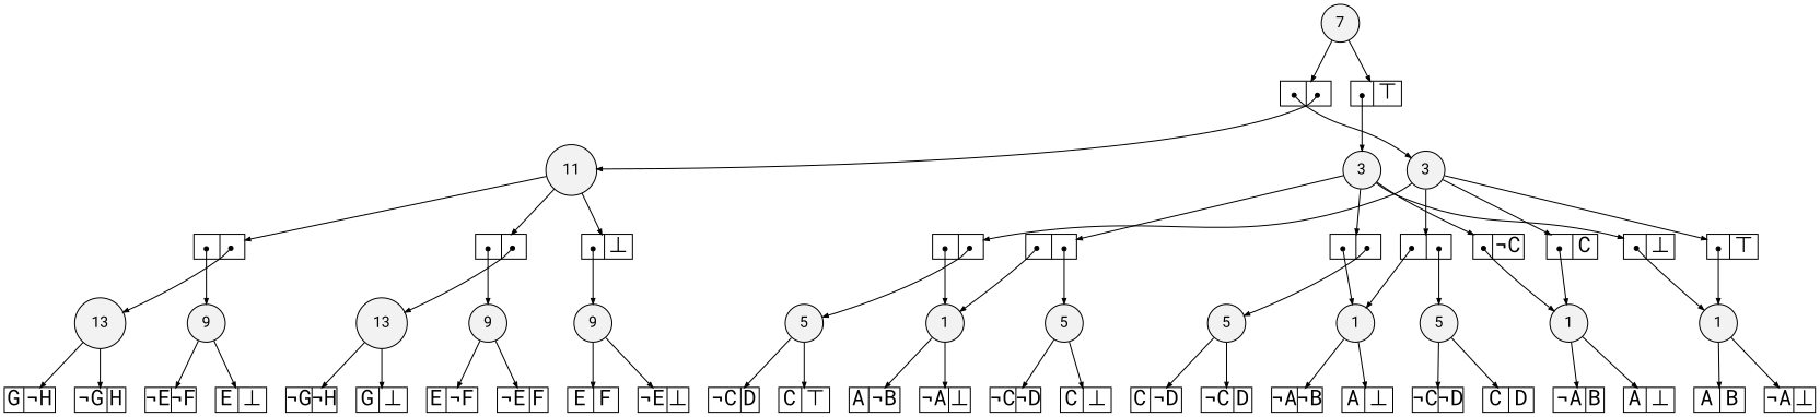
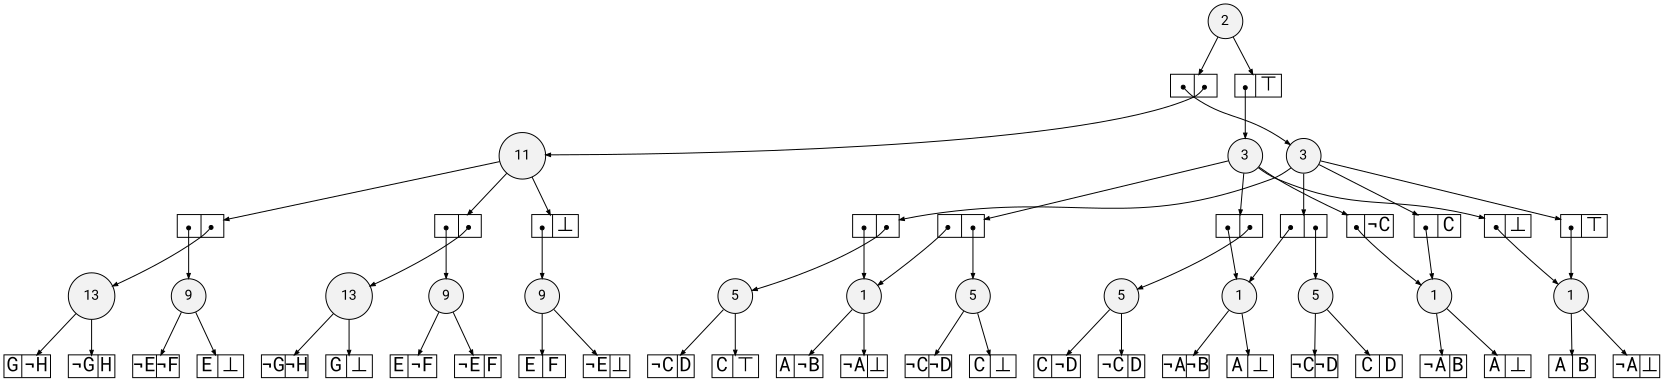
  digraph {
    fontname="Roboto Mono"
    node [fillcolor=white shape=record style=filled fontname="Roboto Mono" fixedsize=true fontsize=20]
    edge [arrowsize=.50 fontname="Roboto Mono"]
    n1 [fillcolor=gray95 height=.25 label=13 shape=circle width=.25 fixedsize="" fontsize=""]
    n2 [fillcolor=gray95 height=.25 label=13 shape=circle width=.25 fixedsize="" fontsize=""]
    n3 [fillcolor=gray95 height=.25 label=11 shape=circle width=.25 fixedsize="" fontsize=""]
    n4 [fillcolor=gray95 height=.25 label=9 shape=circle width=.25 fixedsize="" fontsize=""]
    n5 [fillcolor=gray95 height=.25 label=9 shape=circle width=.25 fixedsize="" fontsize=""]
    n6 [fillcolor=gray95 height=.25 label=9 shape=circle width=.25 fixedsize="" fontsize=""]
-   n7 [fillcolor=gray95 height=.25 label=7 shape=circle width=.25 fixedsize="" fontsize=""]
+   n7 [fillcolor=gray95 height=.25 label=2 shape=circle width=.25 fixedsize="" fontsize=""]
    n8 [fillcolor=gray95 height=.25 label=5 shape=circle width=.25 fixedsize="" fontsize=""]
    n9 [fillcolor=gray95 height=.25 label=5 shape=circle width=.25 fixedsize="" fontsize=""]
    n10 [fillcolor=gray95 height=.25 label=5 shape=circle width=.25 fixedsize="" fontsize=""]
    n11 [fillcolor=gray95 height=.25 label=5 shape=circle width=.25 fixedsize="" fontsize=""]
    n12 [fillcolor=gray95 height=.25 label=3 shape=circle width=.25 fixedsize="" fontsize=""]
    n13 [fillcolor=gray95 height=.25 label=3 shape=circle width=.25 fixedsize="" fontsize=""]
    n14 [fillcolor=gray95 height=.25 label=1 shape=circle width=.25 fixedsize="" fontsize=""]
    n15 [fillcolor=gray95 height=.25 label=1 shape=circle width=.25 fixedsize="" fontsize=""]
    n16 [fillcolor=gray95 height=.25 label=1 shape=circle width=.25 fixedsize="" fontsize=""]
    n17 [fillcolor=gray95 height=.25 label=1 shape=circle width=.25 fixedsize="" fontsize=""]
    n18 [height=.30 label="<L>G|<R>&not;H" width=.65]
    n19 [height=.30 label="<L>&not;G|<R>H" width=.65]
    n20 [height=.30 label="<L>&not;G|<R>&not;H" width=.65]
    n21 [height=.30 label="<L>G|<R>&#8869;" width=.65]
    n22 [height=.30 label="<L>|<R>" width=.65]
    n23 [height=.30 label="<L>|<R>" width=.65]
    n24 [height=.30 label="<L>|<R>&#8869;" width=.65]
    n25 [height=.30 label="<L>&not;E|<R>&not;F" width=.65]
    n26 [height=.30 label="<L>E|<R>&#8869;" width=.65]
    n27 [height=.30 label="<L>E|<R>&not;F" width=.65]
    n28 [height=.30 label="<L>&not;E|<R>F" width=.65]
    n29 [height=.30 label="<L>E|<R>F" width=.65]
    n30 [height=.30 label="<L>&not;E|<R>&#8869;" width=.65]
    n31 [height=.30 label="<L>|<R>" width=.65]
    n32 [height=.30 label="<L>|<R>&#8868;" width=.65]
    n33 [height=.30 label="<L>&not;C|<R>&not;D" width=.65]
    n34 [height=.30 label="<L>C|<R>&#8869;" width=.65]
    n35 [height=.30 label="<L>&not;C|<R>D" width=.65]
    n36 [height=.30 label="<L>C|<R>&#8868;" width=.65]
    n37 [height=.30 label="<L>&not;C|<R>&not;D" width=.65]
    n38 [height=.30 label="<L>C|<R>D" width=.65]
    n39 [height=.30 label="<L>C|<R>&not;D" width=.65]
    n40 [height=.30 label="<L>&not;C|<R>D" width=.65]
    n41 [height=.30 label="<L>|<R>" width=.65]
    n42 [height=.30 label="<L>|<R>" width=.65]
    n43 [height=.30 label="<L>|<R>&not;C" width=.65]
    n44 [height=.30 label="<L>|<R>&#8869;" width=.65]
    n45 [height=.30 label="<L>|<R>" width=.65]
    n46 [height=.30 label="<L>|<R>" width=.65]
    n47 [height=.30 label="<L>|<R>C" width=.65]
    n48 [height=.30 label="<L>|<R>&#8868;" width=.65]
    n49 [height=.30 label="<L>&not;A|<R>B" width=.65]
    n50 [height=.30 label="<L>A|<R>&#8869;" width=.65]
    n51 [height=.30 label="<L>&not;A|<R>&not;B" width=.65]
    n52 [height=.30 label="<L>A|<R>&#8869;" width=.65]
    n53 [height=.30 label="<L>A|<R>&not;B" width=.65]
    n54 [height=.30 label="<L>&not;A|<R>&#8869;" width=.65]
    n55 [height=.30 label="<L>A|<R>B" width=.65]
    n56 [height=.30 label="<L>&not;A|<R>&#8869;" width=.65]
    subgraph sub_1 {
      rank=same
      n1
      n2
    }
    subgraph sub_2 {
      rank=same
      n3
    }
    subgraph sub_3 {
      rank=same
      n4
      n5
      n6
    }
    subgraph sub_4 {
      rank=same
      n7
    }
    subgraph sub_5 {
      rank=same
      n8
      n9
      n10
      n11
    }
    subgraph sub_6 {
      rank=same
      n12
      n13
    }
    subgraph sub_7 {
      rank=same
      n14
      n15
      n16
      n17
    }
    n1 -> n18
    n1 -> n19
    n2 -> n20
    n2 -> n21
    n3 -> n22
    n3 -> n23
    n3 -> n24
    n4 -> n25
    n4 -> n26
    n5 -> n27
    n5 -> n28
    n6 -> n29
    n6 -> n30
    n7 -> n31
    n7 -> n32
    n8 -> n33
    n8 -> n34
    n9 -> n35
    n9 -> n36
    n10 -> n37
    n10 -> n38
    n11 -> n39
    n11 -> n40
    n12 -> n41
    n12 -> n42
    n12 -> n43
    n12 -> n44
    n13 -> n45
    n13 -> n46
    n13 -> n47
    n13 -> n48
    n14 -> n49
    n14 -> n50
    n15 -> n51
    n15 -> n52
    n16 -> n53
    n16 -> n54
    n17 -> n55
    n17 -> n56
    n22 -> n1 [arrowtail=dot dir=both tailclip=false tailport="R:c"]
    n22 -> n4 [arrowtail=dot dir=both tailclip=false tailport="L:c"]
    n23 -> n2 [arrowtail=dot dir=both tailclip=false tailport="R:c"]
    n23 -> n5 [arrowtail=dot dir=both tailclip=false tailport="L:c"]
    n24 -> n6 [arrowtail=dot dir=both tailclip=false tailport="L:c"]
    n31 -> n3 [arrowtail=dot dir=both tailclip=false tailport="R:c"]
    n31 -> n13 [arrowtail=dot dir=both tailclip=false tailport="L:c"]
    n32 -> n12 [arrowtail=dot dir=both tailclip=false tailport="L:c"]
    n41 -> n11 [arrowtail=dot dir=both tailclip=false tailport="R:c"]
    n41 -> n15 [arrowtail=dot dir=both tailclip=false tailport="L:c"]
    n42 -> n8 [arrowtail=dot dir=both tailclip=false tailport="R:c"]
    n42 -> n16 [arrowtail=dot dir=both tailclip=false tailport="L:c"]
    n43 -> n14 [arrowtail=dot dir=both tailclip=false tailport="L:c"]
    n44 -> n17 [arrowtail=dot dir=both tailclip=false tailport="L:c"]
    n45 -> n9 [arrowtail=dot dir=both tailclip=false tailport="R:c"]
    n45 -> n16 [arrowtail=dot dir=both tailclip=false tailport="L:c"]
    n46 -> n10 [arrowtail=dot dir=both tailclip=false tailport="R:c"]
    n46 -> n15 [arrowtail=dot dir=both tailclip=false tailport="L:c"]
    n47 -> n14 [arrowtail=dot dir=both tailclip=false tailport="L:c"]
    n48 -> n17 [arrowtail=dot dir=both tailclip=false tailport="L:c"]
  }
